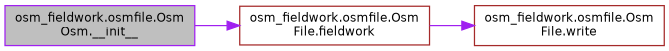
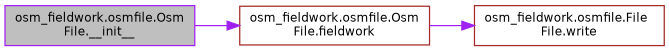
  digraph {
    rankdir=LR
    node [color=brown fillcolor=white fontname=Helvetica fontsize=10 shape=record style=filled]
    edge [color=purple fontname=Helvetica fontsize=10 labelfontname=Helvetica labelfontsize=10 style=solid]
-   n1 [color=purple fillcolor=grey75 fontcolor=black height=0.2 label="osm_fieldwork.osmfile.Osm\lOsm.__init__" width=0.4]
+   n1 [color=purple fillcolor=grey75 fontcolor=black height=0.2 label="osm_fieldwork.osmfile.Osm\lFile.__init__" width=0.4]
    n2 [height=0.2 label="osm_fieldwork.osmfile.Osm\lFile.fieldwork" width=0.4]
-   n3 [height=0.2 label="osm_fieldwork.osmfile.Osm\lFile.write" width=0.4]
+   n3 [height=0.2 label="osm_fieldwork.osmfile.File\lFile.write" width=0.4]
    n1 -> n2
    n2 -> n3
  }
